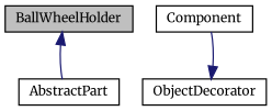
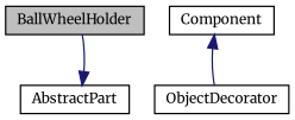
  digraph {
    fontname=Merriweather
    node [color=black fillcolor=white fontname=Merriweather fontsize=10 shape=record style=filled]
    edge [color=midnightblue dir=back fontname=Merriweather fontsize=10 labelfontname=Helvetica labelfontsize=10 style=solid]
    n1 [fillcolor=grey75 fontcolor=black height=0.2 label=BallWheelHolder width=0.4]
    n2 [height=0.2 label=AbstractPart width=0.4]
    n3 [height=0.2 label=Component width=0.4]
    n4 [height=0.2 label=ObjectDecorator width=0.4]
-   n1 -> n2
-   n4 -> n3
+   n2 -> n1
+   n3 -> n4
  }
